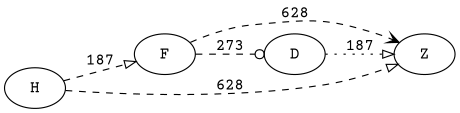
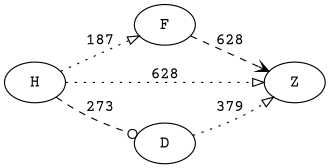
  digraph {
    fontname="Courier Prime"
    rankdir=LR
    node [fontname="Courier Prime"]
    edge [arrowhead=onormal fontname="Courier Prime" style=dashed]
    H
    F
    Z
    D
-   H -> F [label=187]
-   H -> Z [label=628]
-   F -> D [arrowhead=odot label=273]
+   H -> F [label=187 style=dotted]
+   H -> Z [label=628 style=dotted]
+   H -> D [arrowhead=odot label=273]
    F -> Z [arrowhead=vee label=628]
-   D -> Z [label=187 style=dotted]
+   D -> Z [label=379 style=dotted]
  }
